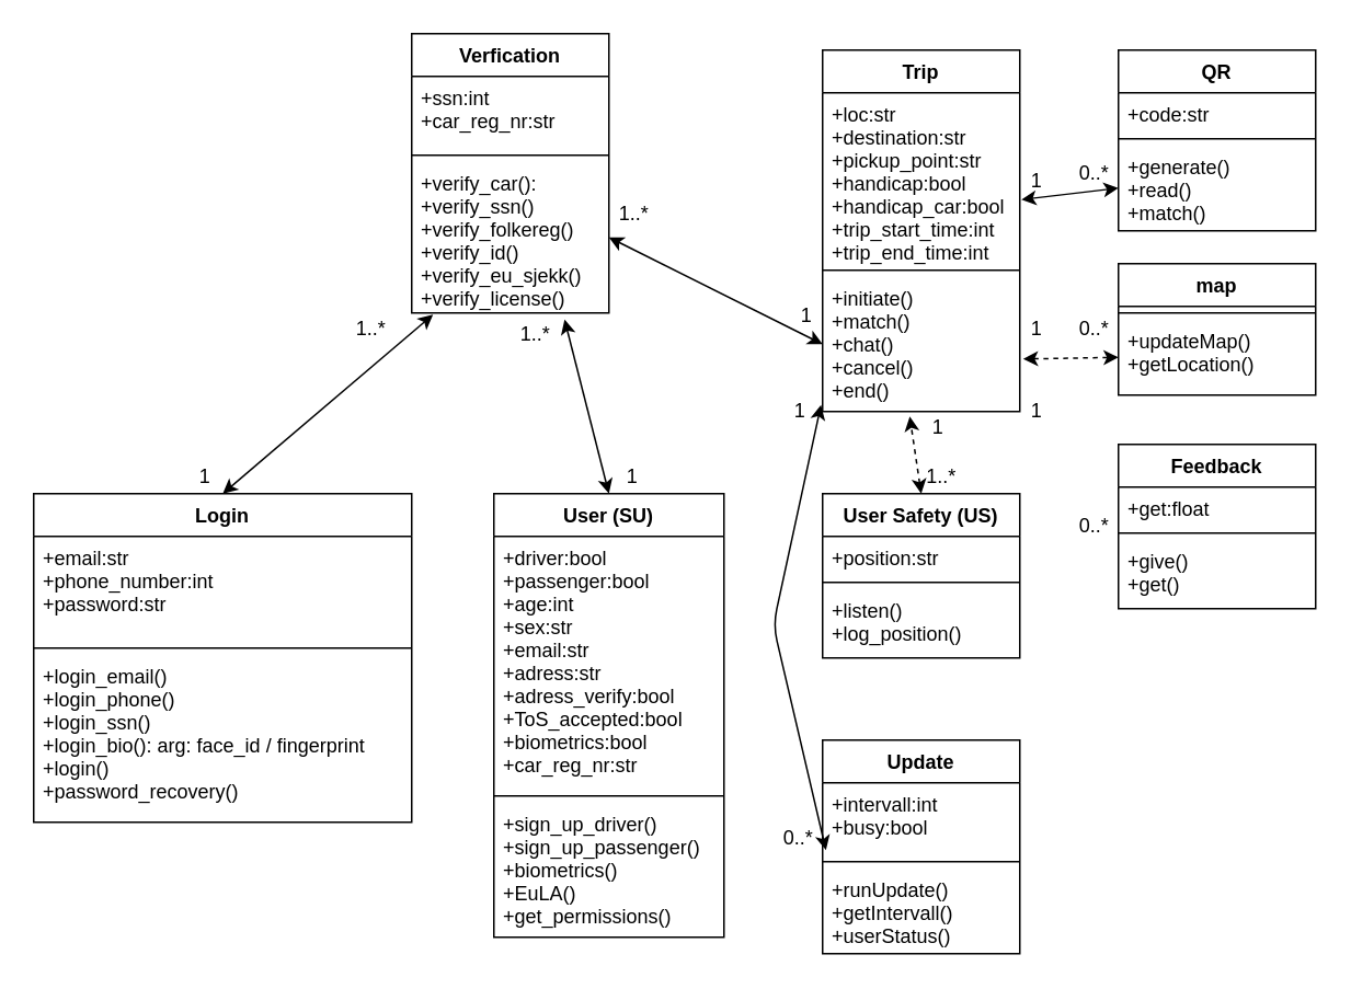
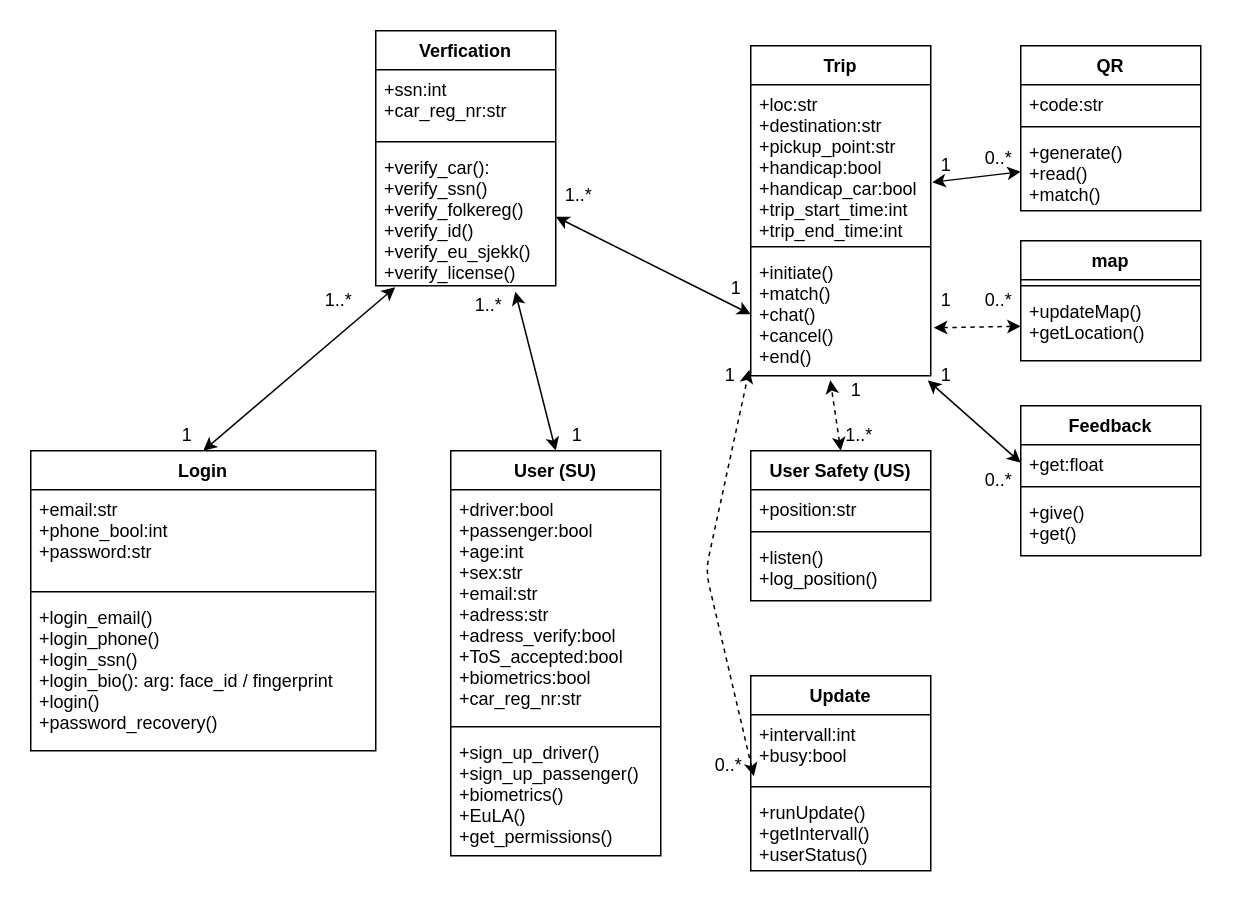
  <mxCell id="0" />
  <mxCell id="1" parent="0" />
  <mxCell id="2" value="Login" style="swimlane;fontStyle=1;align=center;verticalAlign=top;childLayout=stackLayout;horizontal=1;startSize=26;horizontalStack=0;resizeParent=1;resizeParentMax=0;resizeLast=0;collapsible=1;marginBottom=0;" vertex="1" parent="1"><mxGeometry x="20" y="300" width="230" height="200" as="geometry" /></mxCell>
- <mxCell id="3" value="+email:str&#10;+phone_number:int&#10;+password:str&#10;" style="text;strokeColor=none;fillColor=none;align=left;verticalAlign=top;spacingLeft=4;spacingRight=4;overflow=hidden;rotatable=0;points=[[0,0.5],[1,0.5]];portConstraint=eastwest;" vertex="1" parent="2"><mxGeometry y="26" width="230" height="64" as="geometry" /></mxCell>
+ <mxCell id="3" value="+email:str&#10;+phone_bool:int&#10;+password:str&#10;" style="text;strokeColor=none;fillColor=none;align=left;verticalAlign=top;spacingLeft=4;spacingRight=4;overflow=hidden;rotatable=0;points=[[0,0.5],[1,0.5]];portConstraint=eastwest;" vertex="1" parent="2"><mxGeometry y="26" width="230" height="64" as="geometry" /></mxCell>
  <mxCell id="4" value="" style="line;strokeWidth=1;fillColor=none;align=left;verticalAlign=middle;spacingTop=-1;spacingLeft=3;spacingRight=3;rotatable=0;labelPosition=right;points=[];portConstraint=eastwest;" vertex="1" parent="2"><mxGeometry y="90" width="230" height="8" as="geometry" /></mxCell>
  <mxCell id="5" value="+login_email()&#10;+login_phone()&#10;+login_ssn()&#10;+login_bio(): arg: face_id / fingerprint&#10;+login() &#10;+password_recovery()&#10;" style="text;strokeColor=none;fillColor=none;align=left;verticalAlign=top;spacingLeft=4;spacingRight=4;overflow=hidden;rotatable=0;points=[[0,0.5],[1,0.5]];portConstraint=eastwest;" vertex="1" parent="2"><mxGeometry y="98" width="230" height="102" as="geometry" /></mxCell>
  <mxCell id="6" value="User (SU)" style="swimlane;fontStyle=1;align=center;verticalAlign=top;childLayout=stackLayout;horizontal=1;startSize=26;horizontalStack=0;resizeParent=1;resizeParentMax=0;resizeLast=0;collapsible=1;marginBottom=0;" vertex="1" parent="1"><mxGeometry x="300" y="300" width="140" height="270" as="geometry" /></mxCell>
  <mxCell id="7" value="+driver:bool&#10;+passenger:bool&#10;+age:int&#10;+sex:str&#10;+email:str&#10;+adress:str&#10;+adress_verify:bool&#10;+ToS_accepted:bool&#10;+biometrics:bool&#10;+car_reg_nr:str" style="text;strokeColor=none;fillColor=none;align=left;verticalAlign=top;spacingLeft=4;spacingRight=4;overflow=hidden;rotatable=0;points=[[0,0.5],[1,0.5]];portConstraint=eastwest;" vertex="1" parent="6"><mxGeometry y="26" width="140" height="154" as="geometry" /></mxCell>
  <mxCell id="8" value="" style="line;strokeWidth=1;fillColor=none;align=left;verticalAlign=middle;spacingTop=-1;spacingLeft=3;spacingRight=3;rotatable=0;labelPosition=right;points=[];portConstraint=eastwest;" vertex="1" parent="6"><mxGeometry y="180" width="140" height="8" as="geometry" /></mxCell>
  <mxCell id="9" value="+sign_up_driver()&#10;+sign_up_passenger()&#10;+biometrics()&#10;+EuLA()&#10;+get_permissions()" style="text;strokeColor=none;fillColor=none;align=left;verticalAlign=top;spacingLeft=4;spacingRight=4;overflow=hidden;rotatable=0;points=[[0,0.5],[1,0.5]];portConstraint=eastwest;" vertex="1" parent="6"><mxGeometry y="188" width="140" height="82" as="geometry" /></mxCell>
  <mxCell id="10" style="edgeStyle=orthogonalEdgeStyle;rounded=0;orthogonalLoop=1;jettySize=auto;html=1;exitX=1;exitY=0.5;exitDx=0;exitDy=0;" edge="1" parent="6" source="7" target="7"><mxGeometry relative="1" as="geometry" /></mxCell>
  <mxCell id="11" value="Feedback" style="swimlane;fontStyle=1;align=center;verticalAlign=top;childLayout=stackLayout;horizontal=1;startSize=26;horizontalStack=0;resizeParent=1;resizeParentMax=0;resizeLast=0;collapsible=1;marginBottom=0;" vertex="1" parent="1"><mxGeometry x="680" y="270" width="120" height="100" as="geometry" /></mxCell>
  <mxCell id="12" value="+get:float" style="text;strokeColor=none;fillColor=none;align=left;verticalAlign=top;spacingLeft=4;spacingRight=4;overflow=hidden;rotatable=0;points=[[0,0.5],[1,0.5]];portConstraint=eastwest;" vertex="1" parent="11"><mxGeometry y="26" width="120" height="24" as="geometry" /></mxCell>
  <mxCell id="13" value="" style="line;strokeWidth=1;fillColor=none;align=left;verticalAlign=middle;spacingTop=-1;spacingLeft=3;spacingRight=3;rotatable=0;labelPosition=right;points=[];portConstraint=eastwest;" vertex="1" parent="11"><mxGeometry y="50" width="120" height="8" as="geometry" /></mxCell>
  <mxCell id="14" value="+give()&#10;+get()" style="text;strokeColor=none;fillColor=none;align=left;verticalAlign=top;spacingLeft=4;spacingRight=4;overflow=hidden;rotatable=0;points=[[0,0.5],[1,0.5]];portConstraint=eastwest;" vertex="1" parent="11"><mxGeometry y="58" width="120" height="42" as="geometry" /></mxCell>
  <mxCell id="15" value="map" style="swimlane;fontStyle=1;align=center;verticalAlign=top;childLayout=stackLayout;horizontal=1;startSize=26;horizontalStack=0;resizeParent=1;resizeParentMax=0;resizeLast=0;collapsible=1;marginBottom=0;" vertex="1" parent="1"><mxGeometry x="680" y="160" width="120" height="80" as="geometry" /></mxCell>
  <mxCell id="16" value="" style="line;strokeWidth=1;fillColor=none;align=left;verticalAlign=middle;spacingTop=-1;spacingLeft=3;spacingRight=3;rotatable=0;labelPosition=right;points=[];portConstraint=eastwest;" vertex="1" parent="15"><mxGeometry y="26" width="120" height="8" as="geometry" /></mxCell>
  <mxCell id="17" value="+updateMap()&#10;+getLocation()" style="text;strokeColor=none;fillColor=none;align=left;verticalAlign=top;spacingLeft=4;spacingRight=4;overflow=hidden;rotatable=0;points=[[0,0.5],[1,0.5]];portConstraint=eastwest;" vertex="1" parent="15"><mxGeometry y="34" width="120" height="46" as="geometry" /></mxCell>
  <mxCell id="18" value="QR" style="swimlane;fontStyle=1;align=center;verticalAlign=top;childLayout=stackLayout;horizontal=1;startSize=26;horizontalStack=0;resizeParent=1;resizeParentMax=0;resizeLast=0;collapsible=1;marginBottom=0;" vertex="1" parent="1"><mxGeometry x="680" y="30" width="120" height="110" as="geometry" /></mxCell>
  <mxCell id="19" value="+code:str" style="text;strokeColor=none;fillColor=none;align=left;verticalAlign=top;spacingLeft=4;spacingRight=4;overflow=hidden;rotatable=0;points=[[0,0.5],[1,0.5]];portConstraint=eastwest;" vertex="1" parent="18"><mxGeometry y="26" width="120" height="24" as="geometry" /></mxCell>
  <mxCell id="20" value="" style="line;strokeWidth=1;fillColor=none;align=left;verticalAlign=middle;spacingTop=-1;spacingLeft=3;spacingRight=3;rotatable=0;labelPosition=right;points=[];portConstraint=eastwest;" vertex="1" parent="18"><mxGeometry y="50" width="120" height="8" as="geometry" /></mxCell>
  <mxCell id="21" value="+generate()&#10;+read()&#10;+match()" style="text;strokeColor=none;fillColor=none;align=left;verticalAlign=top;spacingLeft=4;spacingRight=4;overflow=hidden;rotatable=0;points=[[0,0.5],[1,0.5]];portConstraint=eastwest;" vertex="1" parent="18"><mxGeometry y="58" width="120" height="52" as="geometry" /></mxCell>
  <mxCell id="22" value="Trip" style="swimlane;fontStyle=1;align=center;verticalAlign=top;childLayout=stackLayout;horizontal=1;startSize=26;horizontalStack=0;resizeParent=1;resizeParentMax=0;resizeLast=0;collapsible=1;marginBottom=0;" vertex="1" parent="1"><mxGeometry x="500" y="30" width="120" height="220" as="geometry" /></mxCell>
  <mxCell id="23" value="+loc:str&#10;+destination:str&#10;+pickup_point:str&#10;+handicap:bool&#10;+handicap_car:bool&#10;+trip_start_time:int&#10;+trip_end_time:int" style="text;strokeColor=none;fillColor=none;align=left;verticalAlign=top;spacingLeft=4;spacingRight=4;overflow=hidden;rotatable=0;points=[[0,0.5],[1,0.5]];portConstraint=eastwest;" vertex="1" parent="22"><mxGeometry y="26" width="120" height="104" as="geometry" /></mxCell>
  <mxCell id="24" value="" style="line;strokeWidth=1;fillColor=none;align=left;verticalAlign=middle;spacingTop=-1;spacingLeft=3;spacingRight=3;rotatable=0;labelPosition=right;points=[];portConstraint=eastwest;" vertex="1" parent="22"><mxGeometry y="130" width="120" height="8" as="geometry" /></mxCell>
  <mxCell id="25" value="+initiate()&#10;+match()&#10;+chat()&#10;+cancel()&#10;+end()" style="text;strokeColor=none;fillColor=none;align=left;verticalAlign=top;spacingLeft=4;spacingRight=4;overflow=hidden;rotatable=0;points=[[0,0.5],[1,0.5]];portConstraint=eastwest;" vertex="1" parent="22"><mxGeometry y="138" width="120" height="82" as="geometry" /></mxCell>
  <mxCell id="26" value="User Safety (US)" style="swimlane;fontStyle=1;align=center;verticalAlign=top;childLayout=stackLayout;horizontal=1;startSize=26;horizontalStack=0;resizeParent=1;resizeParentMax=0;resizeLast=0;collapsible=1;marginBottom=0;" vertex="1" parent="1"><mxGeometry x="500" y="300" width="120" height="100" as="geometry" /></mxCell>
  <mxCell id="27" value="+position:str" style="text;strokeColor=none;fillColor=none;align=left;verticalAlign=top;spacingLeft=4;spacingRight=4;overflow=hidden;rotatable=0;points=[[0,0.5],[1,0.5]];portConstraint=eastwest;" vertex="1" parent="26"><mxGeometry y="26" width="120" height="24" as="geometry" /></mxCell>
  <mxCell id="28" value="" style="line;strokeWidth=1;fillColor=none;align=left;verticalAlign=middle;spacingTop=-1;spacingLeft=3;spacingRight=3;rotatable=0;labelPosition=right;points=[];portConstraint=eastwest;" vertex="1" parent="26"><mxGeometry y="50" width="120" height="8" as="geometry" /></mxCell>
  <mxCell id="29" value="+listen()&#10;+log_position()" style="text;strokeColor=none;fillColor=none;align=left;verticalAlign=top;spacingLeft=4;spacingRight=4;overflow=hidden;rotatable=0;points=[[0,0.5],[1,0.5]];portConstraint=eastwest;" vertex="1" parent="26"><mxGeometry y="58" width="120" height="42" as="geometry" /></mxCell>
  <mxCell id="30" value="Verfication" style="swimlane;fontStyle=1;align=center;verticalAlign=top;childLayout=stackLayout;horizontal=1;startSize=26;horizontalStack=0;resizeParent=1;resizeParentMax=0;resizeLast=0;collapsible=1;marginBottom=0;" vertex="1" parent="1"><mxGeometry x="250" y="20" width="120" height="170" as="geometry" /></mxCell>
  <mxCell id="31" value="+ssn:int&#10;+car_reg_nr:str&#10;" style="text;strokeColor=none;fillColor=none;align=left;verticalAlign=top;spacingLeft=4;spacingRight=4;overflow=hidden;rotatable=0;points=[[0,0.5],[1,0.5]];portConstraint=eastwest;" vertex="1" parent="30"><mxGeometry y="26" width="120" height="44" as="geometry" /></mxCell>
  <mxCell id="32" value="" style="line;strokeWidth=1;fillColor=none;align=left;verticalAlign=middle;spacingTop=-1;spacingLeft=3;spacingRight=3;rotatable=0;labelPosition=right;points=[];portConstraint=eastwest;" vertex="1" parent="30"><mxGeometry y="70" width="120" height="8" as="geometry" /></mxCell>
  <mxCell id="33" value="+verify_car():&#10;+verify_ssn()&#10;+verify_folkereg()&#10;+verify_id()&#10;+verify_eu_sjekk()&#10;+verify_license()&#10;" style="text;strokeColor=none;fillColor=none;align=left;verticalAlign=top;spacingLeft=4;spacingRight=4;overflow=hidden;rotatable=0;points=[[0,0.5],[1,0.5]];portConstraint=eastwest;" vertex="1" parent="30"><mxGeometry y="78" width="120" height="92" as="geometry" /></mxCell>
  <mxCell id="34" value="" style="endArrow=classic;startArrow=classic;html=1;exitX=1;exitY=0.5;exitDx=0;exitDy=0;entryX=0;entryY=0.5;entryDx=0;entryDy=0;" edge="1" parent="1" source="33" target="25"><mxGeometry width="50" height="50" relative="1" as="geometry"><mxPoint x="410" y="240" as="sourcePoint" /><mxPoint x="460" y="190" as="targetPoint" /></mxGeometry></mxCell>
  <mxCell id="35" value="" style="endArrow=classic;startArrow=classic;html=1;exitX=0.5;exitY=0;exitDx=0;exitDy=0;entryX=0.775;entryY=1.043;entryDx=0;entryDy=0;entryPerimeter=0;" edge="1" parent="1" source="6" target="33"><mxGeometry width="50" height="50" relative="1" as="geometry"><mxPoint x="420" y="250" as="sourcePoint" /><mxPoint x="470" y="200" as="targetPoint" /></mxGeometry></mxCell>
  <mxCell id="36" value="" style="endArrow=classic;startArrow=classic;html=1;exitX=0.5;exitY=0;exitDx=0;exitDy=0;entryX=0.108;entryY=1.011;entryDx=0;entryDy=0;entryPerimeter=0;" edge="1" parent="1" source="2" target="33"><mxGeometry width="50" height="50" relative="1" as="geometry"><mxPoint x="430" y="260" as="sourcePoint" /><mxPoint x="480" y="210" as="targetPoint" /></mxGeometry></mxCell>
  <mxCell id="37" value="" style="endArrow=classic;startArrow=classic;html=1;entryX=0;entryY=0.5;entryDx=0;entryDy=0;exitX=1.008;exitY=0.625;exitDx=0;exitDy=0;exitPerimeter=0;" edge="1" parent="1" source="23" target="21"><mxGeometry width="50" height="50" relative="1" as="geometry"><mxPoint x="440" y="270" as="sourcePoint" /><mxPoint x="490" y="220" as="targetPoint" /></mxGeometry></mxCell>
  <mxCell id="38" value="" style="endArrow=classic;startArrow=classic;html=1;entryX=0;entryY=0.5;entryDx=0;entryDy=0;exitX=1.017;exitY=0.61;exitDx=0;exitDy=0;exitPerimeter=0;dashed=1;" edge="1" parent="1" source="25" target="17"><mxGeometry width="50" height="50" relative="1" as="geometry"><mxPoint x="450" y="280" as="sourcePoint" /><mxPoint x="500" y="230" as="targetPoint" /></mxGeometry></mxCell>
+ <mxCell id="39" value="" style="endArrow=classic;startArrow=classic;html=1;entryX=0;entryY=0.5;entryDx=0;entryDy=0;exitX=0.983;exitY=1.037;exitDx=0;exitDy=0;exitPerimeter=0;" edge="1" parent="1" source="25" target="12"><mxGeometry width="50" height="50" relative="1" as="geometry"><mxPoint x="460" y="290" as="sourcePoint" /><mxPoint x="510" y="240" as="targetPoint" /></mxGeometry></mxCell>
  <mxCell id="40" value="" style="endArrow=classic;startArrow=classic;html=1;entryX=0.442;entryY=1.037;entryDx=0;entryDy=0;entryPerimeter=0;exitX=0.5;exitY=0;exitDx=0;exitDy=0;dashed=1;" edge="1" parent="1" source="26" target="25"><mxGeometry width="50" height="50" relative="1" as="geometry"><mxPoint x="470" y="300" as="sourcePoint" /><mxPoint x="520" y="250" as="targetPoint" /></mxGeometry></mxCell>
  <mxCell id="41" value="1" style="text;html=1;align=center;verticalAlign=middle;resizable=0;points=[];autosize=1;" vertex="1" parent="1"><mxGeometry x="114" y="280" width="20" height="20" as="geometry" /></mxCell>
  <mxCell id="42" value="1..*" style="text;html=1;align=center;verticalAlign=middle;resizable=0;points=[];autosize=1;" vertex="1" parent="1"><mxGeometry x="210" y="190" width="30" height="20" as="geometry" /></mxCell>
  <mxCell id="43" value="1" style="text;html=1;align=center;verticalAlign=middle;resizable=0;points=[];autosize=1;" vertex="1" parent="1"><mxGeometry x="374" y="280" width="20" height="20" as="geometry" /></mxCell>
  <mxCell id="44" value="1..*" style="text;html=1;align=center;verticalAlign=middle;resizable=0;points=[];autosize=1;" vertex="1" parent="1"><mxGeometry x="310" y="193" width="30" height="20" as="geometry" /></mxCell>
  <mxCell id="45" value="1..*" style="text;html=1;align=center;verticalAlign=middle;resizable=0;points=[];autosize=1;" vertex="1" parent="1"><mxGeometry x="370" y="120" width="30" height="20" as="geometry" /></mxCell>
  <mxCell id="46" value="1" style="text;html=1;align=center;verticalAlign=middle;resizable=0;points=[];autosize=1;" vertex="1" parent="1"><mxGeometry x="480" y="182" width="20" height="20" as="geometry" /></mxCell>
  <mxCell id="47" value="1" style="text;html=1;align=center;verticalAlign=middle;resizable=0;points=[];autosize=1;rotation=0;" vertex="1" parent="1"><mxGeometry x="620" y="100" width="20" height="20" as="geometry" /></mxCell>
  <mxCell id="48" value="0..*" style="text;html=1;align=center;verticalAlign=middle;resizable=0;points=[];autosize=1;" vertex="1" parent="1"><mxGeometry x="650" y="95" width="30" height="20" as="geometry" /></mxCell>
  <mxCell id="49" value="1" style="text;html=1;align=center;verticalAlign=middle;resizable=0;points=[];autosize=1;rotation=0;" vertex="1" parent="1"><mxGeometry x="620" y="190" width="20" height="20" as="geometry" /></mxCell>
  <mxCell id="50" value="0..*" style="text;html=1;align=center;verticalAlign=middle;resizable=0;points=[];autosize=1;" vertex="1" parent="1"><mxGeometry x="650" y="190" width="30" height="20" as="geometry" /></mxCell>
  <mxCell id="51" value="1" style="text;html=1;align=center;verticalAlign=middle;resizable=0;points=[];autosize=1;rotation=0;" vertex="1" parent="1"><mxGeometry x="620" y="240" width="20" height="20" as="geometry" /></mxCell>
  <mxCell id="52" value="0..*" style="text;html=1;align=center;verticalAlign=middle;resizable=0;points=[];autosize=1;" vertex="1" parent="1"><mxGeometry x="650" y="310" width="30" height="20" as="geometry" /></mxCell>
  <mxCell id="53" value="1" style="text;html=1;align=center;verticalAlign=middle;resizable=0;points=[];autosize=1;" vertex="1" parent="1"><mxGeometry x="560" y="250" width="20" height="20" as="geometry" /></mxCell>
  <mxCell id="54" value="1..*" style="text;html=1;align=center;verticalAlign=middle;resizable=0;points=[];autosize=1;" vertex="1" parent="1"><mxGeometry x="557" y="280" width="30" height="20" as="geometry" /></mxCell>
  <mxCell id="55" value="Update" style="swimlane;fontStyle=1;align=center;verticalAlign=top;childLayout=stackLayout;horizontal=1;startSize=26;horizontalStack=0;resizeParent=1;resizeParentMax=0;resizeLast=0;collapsible=1;marginBottom=0;" vertex="1" parent="1"><mxGeometry x="500" y="450" width="120" height="130" as="geometry" /></mxCell>
  <mxCell id="56" value="+intervall:int&#10;+busy:bool" style="text;strokeColor=none;fillColor=none;align=left;verticalAlign=top;spacingLeft=4;spacingRight=4;overflow=hidden;rotatable=0;points=[[0,0.5],[1,0.5]];portConstraint=eastwest;" vertex="1" parent="55"><mxGeometry y="26" width="120" height="44" as="geometry" /></mxCell>
  <mxCell id="57" value="" style="line;strokeWidth=1;fillColor=none;align=left;verticalAlign=middle;spacingTop=-1;spacingLeft=3;spacingRight=3;rotatable=0;labelPosition=right;points=[];portConstraint=eastwest;" vertex="1" parent="55"><mxGeometry y="70" width="120" height="8" as="geometry" /></mxCell>
  <mxCell id="58" value="+runUpdate()&#10;+getIntervall()&#10;+userStatus()" style="text;strokeColor=none;fillColor=none;align=left;verticalAlign=top;spacingLeft=4;spacingRight=4;overflow=hidden;rotatable=0;points=[[0,0.5],[1,0.5]];portConstraint=eastwest;" vertex="1" parent="55"><mxGeometry y="78" width="120" height="52" as="geometry" /></mxCell>
- <mxCell id="59" value="" style="endArrow=classic;startArrow=classic;html=1;exitX=0.017;exitY=0.932;exitDx=0;exitDy=0;exitPerimeter=0;entryX=-0.008;entryY=0.951;entryDx=0;entryDy=0;entryPerimeter=0;" edge="1" parent="1" source="56" target="25"><mxGeometry width="50" height="50" relative="1" as="geometry"><mxPoint x="680" y="560" as="sourcePoint" /><mxPoint x="730" y="510" as="targetPoint" /><Array as="points"><mxPoint x="470" y="380" /></Array></mxGeometry></mxCell>
+ <mxCell id="59" value="" style="endArrow=classic;startArrow=classic;html=1;exitX=0.017;exitY=0.932;exitDx=0;exitDy=0;exitPerimeter=0;entryX=-0.008;entryY=0.951;entryDx=0;entryDy=0;entryPerimeter=0;dashed=1;" edge="1" parent="1" source="56" target="25"><mxGeometry width="50" height="50" relative="1" as="geometry"><mxPoint x="680" y="560" as="sourcePoint" /><mxPoint x="730" y="510" as="targetPoint" /><Array as="points"><mxPoint x="470" y="380" /></Array></mxGeometry></mxCell>
  <mxCell id="60" value="0..*" style="text;html=1;align=center;verticalAlign=middle;resizable=0;points=[];autosize=1;" vertex="1" parent="1"><mxGeometry x="470" y="500" width="30" height="20" as="geometry" /></mxCell>
  <mxCell id="61" value="1" style="text;html=1;align=center;verticalAlign=middle;resizable=0;points=[];autosize=1;" vertex="1" parent="1"><mxGeometry x="476" y="240" width="20" height="20" as="geometry" /></mxCell>
